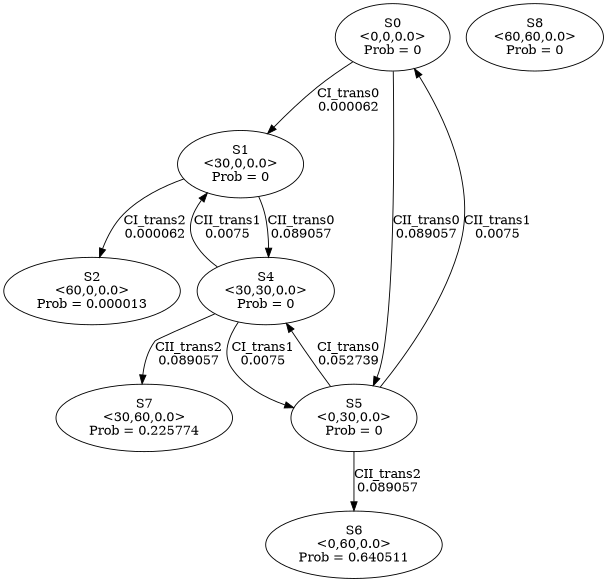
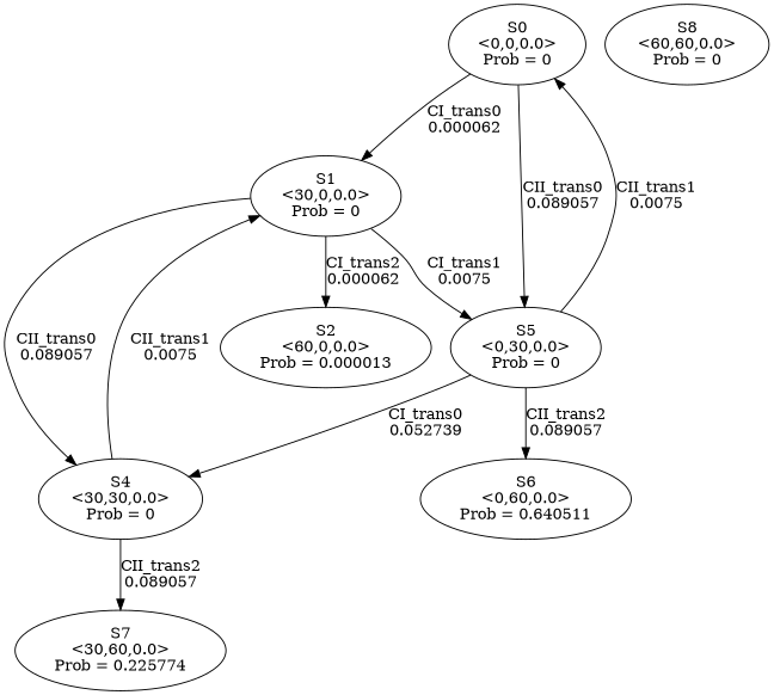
  digraph {
    node [shape=ellipse]
    n1 [label="S0\n<0,0,0.0>\nProb = 0"]
    n2 [label="S1\n<30,0,0.0>\nProb = 0"]
    n3 [label="S5\n<0,30,0.0>\nProb = 0"]
    n4 [label="S2\n<60,0,0.0>\nProb = 0.000013"]
    n5 [label="S4\n<30,30,0.0>\nProb = 0"]
    n6 [label="S6\n<0,60,0.0>\nProb = 0.640511"]
    n7 [label="S7\n<30,60,0.0>\nProb = 0.225774"]
    n8 [label="S8\n<60,60,0.0>\nProb = 0"]
    n1 -> n2 [label="CI_trans0\n0.000062"]
    n1 -> n3 [label="CII_trans0\n0.089057"]
    n2 -> n4 [label="CI_trans2\n0.000062"]
    n2 -> n5 [label="CII_trans0\n0.089057"]
    n3 -> n1 [label="CII_trans1\n0.0075"]
    n3 -> n5 [label="CI_trans0\n0.052739"]
    n3 -> n6 [label="CII_trans2\n0.089057"]
    n5 -> n2 [label="CII_trans1\n0.0075"]
-   n5 -> n3 [label="CI_trans1\n0.0075"]
+   n2 -> n3 [label="CI_trans1\n0.0075"]
    n5 -> n7 [label="CII_trans2\n0.089057"]
  }
